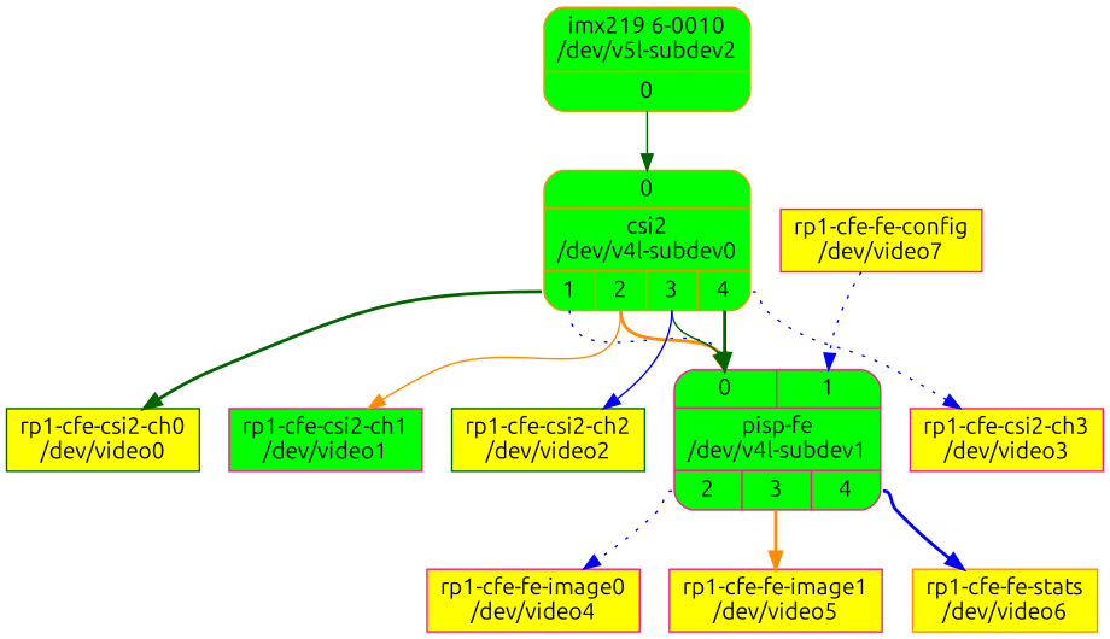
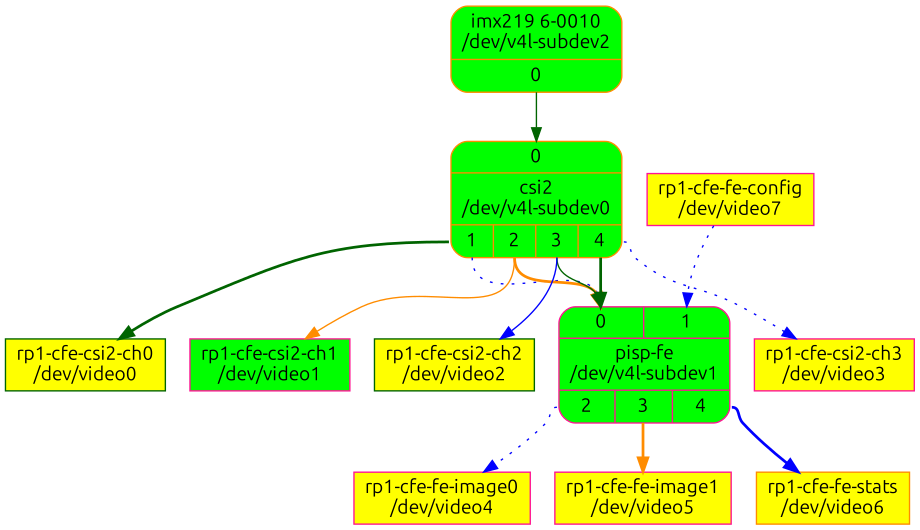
  digraph {
    fontname=Ubuntu
    rankdir=TB
    node [color=deeppink fillcolor=yellow fontname=Ubuntu shape=box style=filled]
    edge [color=blue fontname=Ubuntu style=bold tailport=port2]
    n1 [color=darkorange fillcolor=green label="{{<port0> 0} | csi2\n/dev/v4l-subdev0 | {<port1> 1 | <port2> 2 | <port3> 3 | <port4> 4}}" shape=Mrecord]
    n2 [color=darkgreen label="rp1-cfe-csi2-ch0\n/dev/video0"]
    n3 [fillcolor=green label="{{<port0> 0 | <port1> 1} | pisp-fe\n/dev/v4l-subdev1 | {<port2> 2 | <port3> 3 | <port4> 4}}" shape=Mrecord]
    n4 [fillcolor=green label="rp1-cfe-csi2-ch1\n/dev/video1"]
    n5 [color=darkgreen label="rp1-cfe-csi2-ch2\n/dev/video2"]
    n6 [label="rp1-cfe-csi2-ch3\n/dev/video3"]
    n7 [label="rp1-cfe-fe-image0\n/dev/video4"]
    n8 [label="rp1-cfe-fe-image1\n/dev/video5"]
    n9 [color=darkorange label="rp1-cfe-fe-stats\n/dev/video6"]
-   n10 [color=darkorange fillcolor=green label="{imx219 6-0010\n/dev/v5l-subdev2 | {<port0> 0}}" shape=Mrecord]
+   n10 [color=darkorange fillcolor=green label="{imx219 6-0010\n/dev/v4l-subdev2 | {<port0> 0}}" shape=Mrecord]
    n11 [label="rp1-cfe-fe-config\n/dev/video7"]
    n1 -> n2 [color=darkgreen tailport=port1]
    n1 -> n3 [headport=port0 style=dotted tailport=port1]
    n1 -> n3 [color=darkorange headport=port0]
    n1 -> n3 [color=darkgreen headport=port0 style=solid tailport=port3]
    n1 -> n3 [color=darkgreen headport=port0 tailport=port4]
    n1 -> n4 [color=darkorange style=solid]
    n1 -> n5 [style=solid tailport=port3]
    n1 -> n6 [style=dotted tailport=port4]
    n3 -> n7 [style=dotted]
    n3 -> n8 [color=darkorange tailport=port3]
    n3 -> n9 [tailport=port4]
    n10 -> n1 [color=darkgreen headport=port0 style=solid tailport=port0]
    n11 -> n3 [headport=port1 style=dotted]
  }
